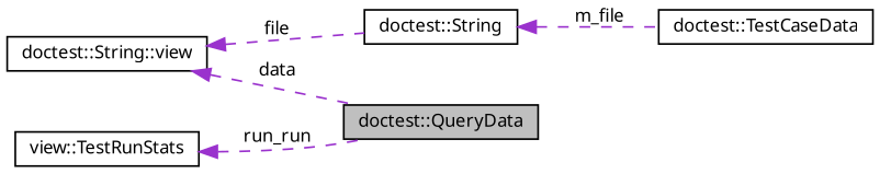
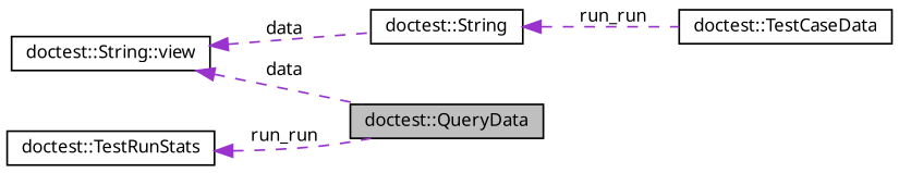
  digraph {
    fontname="Noto Sans"
    rankdir=LR
    node [color=black fillcolor=white fontname="Noto Sans" fontsize=10 shape=record style=filled]
    edge [color=darkorchid3 dir=back fontname="Noto Sans" fontsize=10 labelfontname=Helvetica labelfontsize=10 style=dashed]
    n1 [fillcolor=grey75 fontcolor=black height=0.2 label="doctest::QueryData" width=0.4]
    n2 [height=0.2 label="doctest::TestCaseData" width=0.4]
    n3 [height=0.2 label="doctest::String" width=0.4]
    n4 [height=0.2 label="doctest::String::view" width=0.4]
-   n5 [height=0.2 label="view::TestRunStats" width=0.4]
-   n3 -> n2 [label=" m_file"]
+   n5 [height=0.2 label="doctest::TestRunStats" width=0.4]
+   n3 -> n2 [label=" run_run"]
    n4 -> n1 [label=" data"]
-   n4 -> n3 [label=" file"]
+   n4 -> n3 [label=" data"]
    n5 -> n1 [label=" run_run"]
  }
